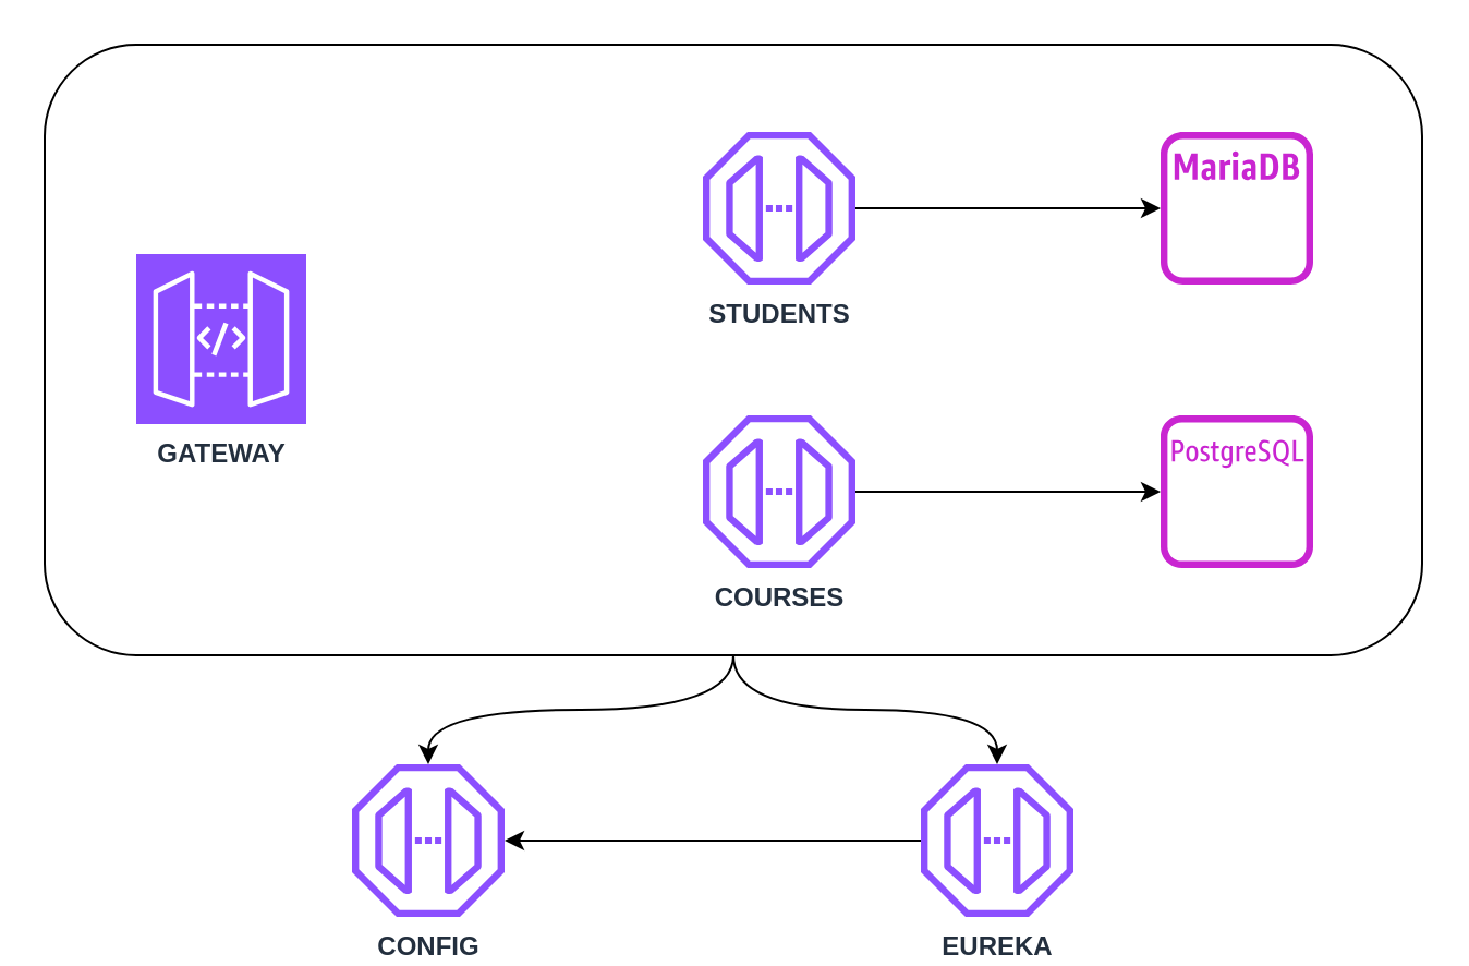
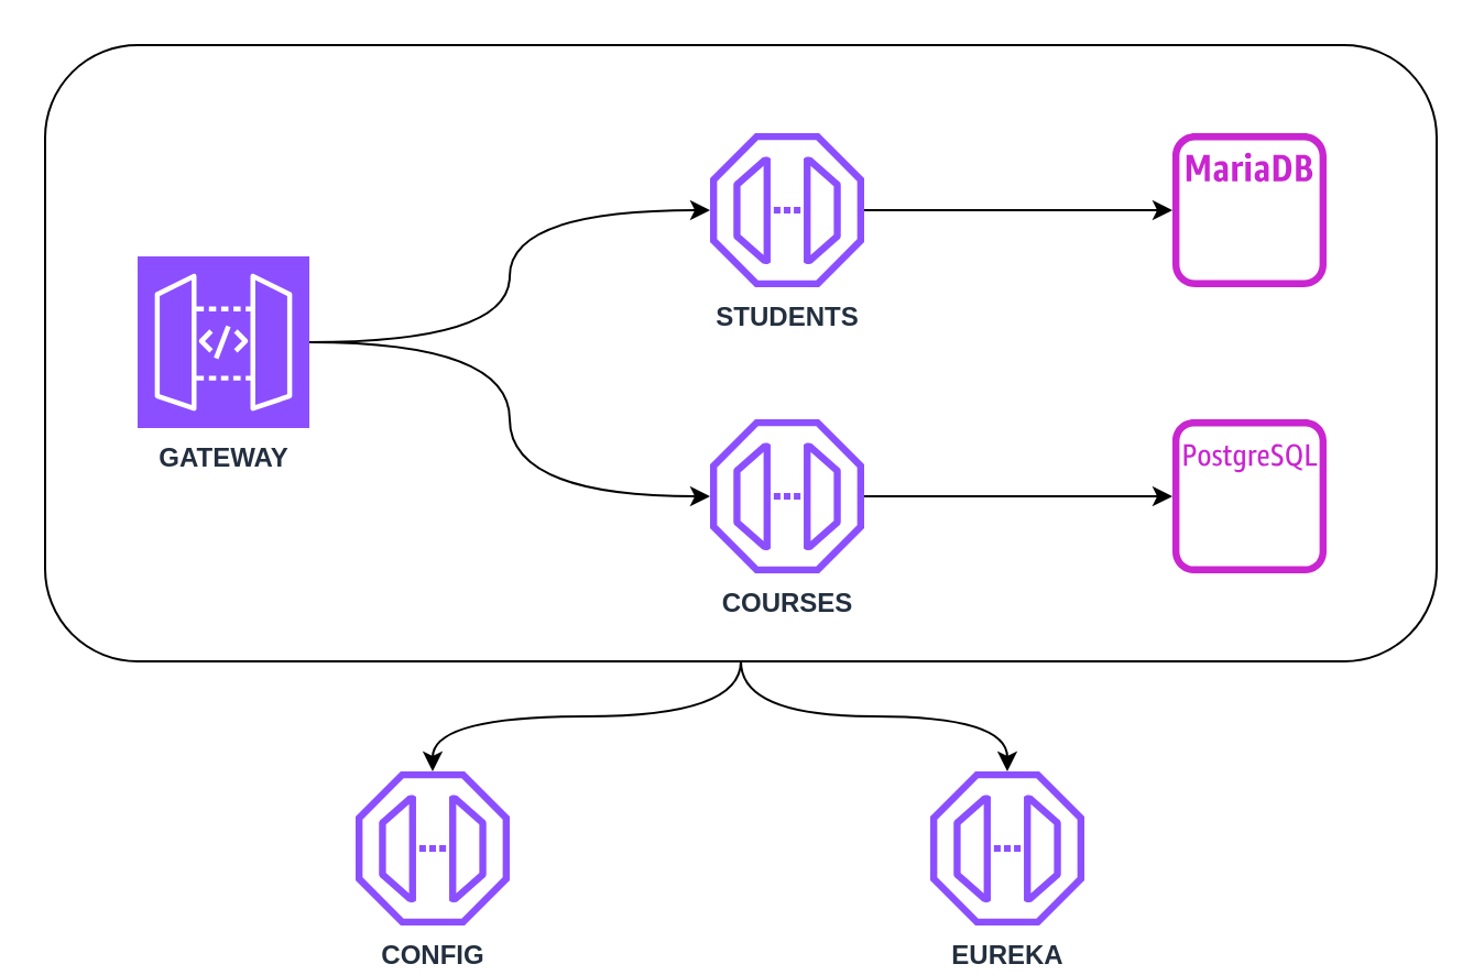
  <mxCell id="0" />
  <mxCell id="1" parent="0" />
  <mxCell id="2" value="" style="sketch=0;outlineConnect=0;fontColor=#232F3E;gradientColor=none;fillColor=#C925D1;strokeColor=none;dashed=0;verticalLabelPosition=bottom;verticalAlign=top;align=center;html=1;fontSize=12;fontStyle=0;aspect=fixed;pointerEvents=1;shape=mxgraph.aws4.rds_mariadb_instance_alt;" vertex="1" parent="1"><mxGeometry x="532" y="60" width="70" height="70" as="geometry" /></mxCell>
  <mxCell id="3" value="" style="sketch=0;outlineConnect=0;fontColor=#232F3E;gradientColor=none;fillColor=#C925D1;strokeColor=none;dashed=0;verticalLabelPosition=bottom;verticalAlign=top;align=center;html=1;fontSize=12;fontStyle=0;aspect=fixed;pointerEvents=1;shape=mxgraph.aws4.rds_postgresql_instance_alt;" vertex="1" parent="1"><mxGeometry x="532" y="190" width="70" height="70" as="geometry" /></mxCell>
+ <mxCell id="4" style="edgeStyle=orthogonalEdgeStyle;rounded=0;orthogonalLoop=1;jettySize=auto;html=1;curved=1;" edge="1" parent="1" source="6" target="8"><mxGeometry relative="1" as="geometry"><mxPoint x="92" y="50" as="targetPoint" /></mxGeometry></mxCell>
+ <mxCell id="5" style="edgeStyle=orthogonalEdgeStyle;rounded=0;orthogonalLoop=1;jettySize=auto;html=1;curved=1;" edge="1" parent="1" source="6" target="10"><mxGeometry relative="1" as="geometry" /></mxCell>
  <mxCell id="6" value="&lt;b&gt;GATEWAY&lt;/b&gt;" style="sketch=0;points=[[0,0,0],[0.25,0,0],[0.5,0,0],[0.75,0,0],[1,0,0],[0,1,0],[0.25,1,0],[0.5,1,0],[0.75,1,0],[1,1,0],[0,0.25,0],[0,0.5,0],[0,0.75,0],[1,0.25,0],[1,0.5,0],[1,0.75,0]];outlineConnect=0;fontColor=#232F3E;fillColor=#8C4FFF;strokeColor=#ffffff;dashed=0;verticalLabelPosition=bottom;verticalAlign=top;align=center;html=1;fontSize=12;fontStyle=0;aspect=fixed;shape=mxgraph.aws4.resourceIcon;resIcon=mxgraph.aws4.api_gateway;" vertex="1" parent="1"><mxGeometry x="62" y="116" width="78" height="78" as="geometry" /></mxCell>
  <mxCell id="7" style="edgeStyle=orthogonalEdgeStyle;rounded=0;orthogonalLoop=1;jettySize=auto;html=1;" edge="1" parent="1" source="8" target="2"><mxGeometry relative="1" as="geometry" /></mxCell>
  <mxCell id="8" value="&lt;b&gt;STUDENTS&lt;/b&gt;" style="sketch=0;outlineConnect=0;fontColor=#232F3E;gradientColor=none;fillColor=#8C4FFF;strokeColor=none;dashed=0;verticalLabelPosition=bottom;verticalAlign=top;align=center;html=1;fontSize=12;fontStyle=0;aspect=fixed;pointerEvents=1;shape=mxgraph.aws4.endpoint;" vertex="1" parent="1"><mxGeometry x="322" y="60" width="70" height="70" as="geometry" /></mxCell>
  <mxCell id="9" style="edgeStyle=orthogonalEdgeStyle;rounded=0;orthogonalLoop=1;jettySize=auto;html=1;" edge="1" parent="1" source="10" target="3"><mxGeometry relative="1" as="geometry" /></mxCell>
  <mxCell id="10" value="&lt;b&gt;COURSES&lt;/b&gt;" style="sketch=0;outlineConnect=0;fontColor=#232F3E;gradientColor=none;fillColor=#8C4FFF;strokeColor=none;dashed=0;verticalLabelPosition=bottom;verticalAlign=top;align=center;html=1;fontSize=12;fontStyle=0;aspect=fixed;pointerEvents=1;shape=mxgraph.aws4.endpoint;" vertex="1" parent="1"><mxGeometry x="322" y="190" width="70" height="70" as="geometry" /></mxCell>
- <mxCell id="11" style="edgeStyle=orthogonalEdgeStyle;rounded=0;orthogonalLoop=1;jettySize=auto;html=1;" edge="1" parent="1" source="12" target="13"><mxGeometry relative="1" as="geometry" /></mxCell>
  <mxCell id="12" value="&lt;b&gt;EUREKA&lt;/b&gt;" style="sketch=0;outlineConnect=0;fontColor=#232F3E;gradientColor=none;fillColor=#8C4FFF;strokeColor=none;dashed=0;verticalLabelPosition=bottom;verticalAlign=top;align=center;html=1;fontSize=12;fontStyle=0;aspect=fixed;pointerEvents=1;shape=mxgraph.aws4.endpoint;" vertex="1" parent="1"><mxGeometry x="422" y="350" width="70" height="70" as="geometry" /></mxCell>
  <mxCell id="13" value="&lt;b&gt;CONFIG&lt;/b&gt;" style="sketch=0;outlineConnect=0;fontColor=#232F3E;gradientColor=none;fillColor=#8C4FFF;strokeColor=none;dashed=0;verticalLabelPosition=bottom;verticalAlign=top;align=center;html=1;fontSize=12;fontStyle=0;aspect=fixed;pointerEvents=1;shape=mxgraph.aws4.endpoint;" vertex="1" parent="1"><mxGeometry x="161" y="350" width="70" height="70" as="geometry" /></mxCell>
  <mxCell id="14" style="edgeStyle=orthogonalEdgeStyle;rounded=0;orthogonalLoop=1;jettySize=auto;html=1;curved=1;" edge="1" parent="1" source="16" target="13"><mxGeometry relative="1" as="geometry" /></mxCell>
  <mxCell id="15" style="edgeStyle=orthogonalEdgeStyle;rounded=0;orthogonalLoop=1;jettySize=auto;html=1;curved=1;" edge="1" parent="1" source="16" target="12"><mxGeometry relative="1" as="geometry" /></mxCell>
  <mxCell id="16" value="" style="rounded=1;whiteSpace=wrap;html=1;fillColor=none;" vertex="1" parent="1"><mxGeometry x="20" y="20" width="632" height="280" as="geometry" /></mxCell>
